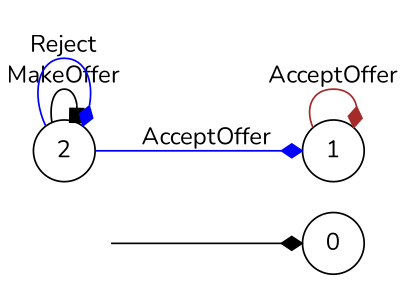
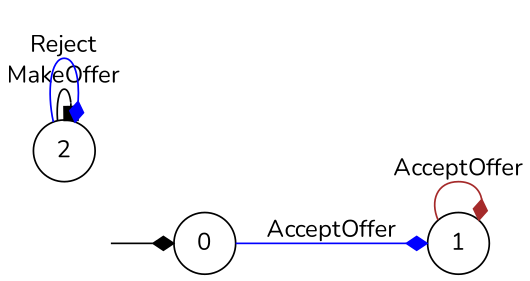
  digraph {
    fontname=Nunito
    rankdir=LR
    node [fontname=Nunito shape=circle]
    edge [arrowhead=diamond color=black fontname=Nunito]
    "" [shape=plaintext]
    n2 [label=0]
    n3 [label=2]
    n4 [label=1]
    "" -> n2
    n3 -> n3 [arrowhead=box label=MakeOffer]
    n3 -> n3 [color=blue label=Reject]
-   n3 -> n4 [color=blue label=AcceptOffer]
+   n2 -> n4 [color=blue label=AcceptOffer]
    n4 -> n4 [color=brown label=AcceptOffer]
  }
